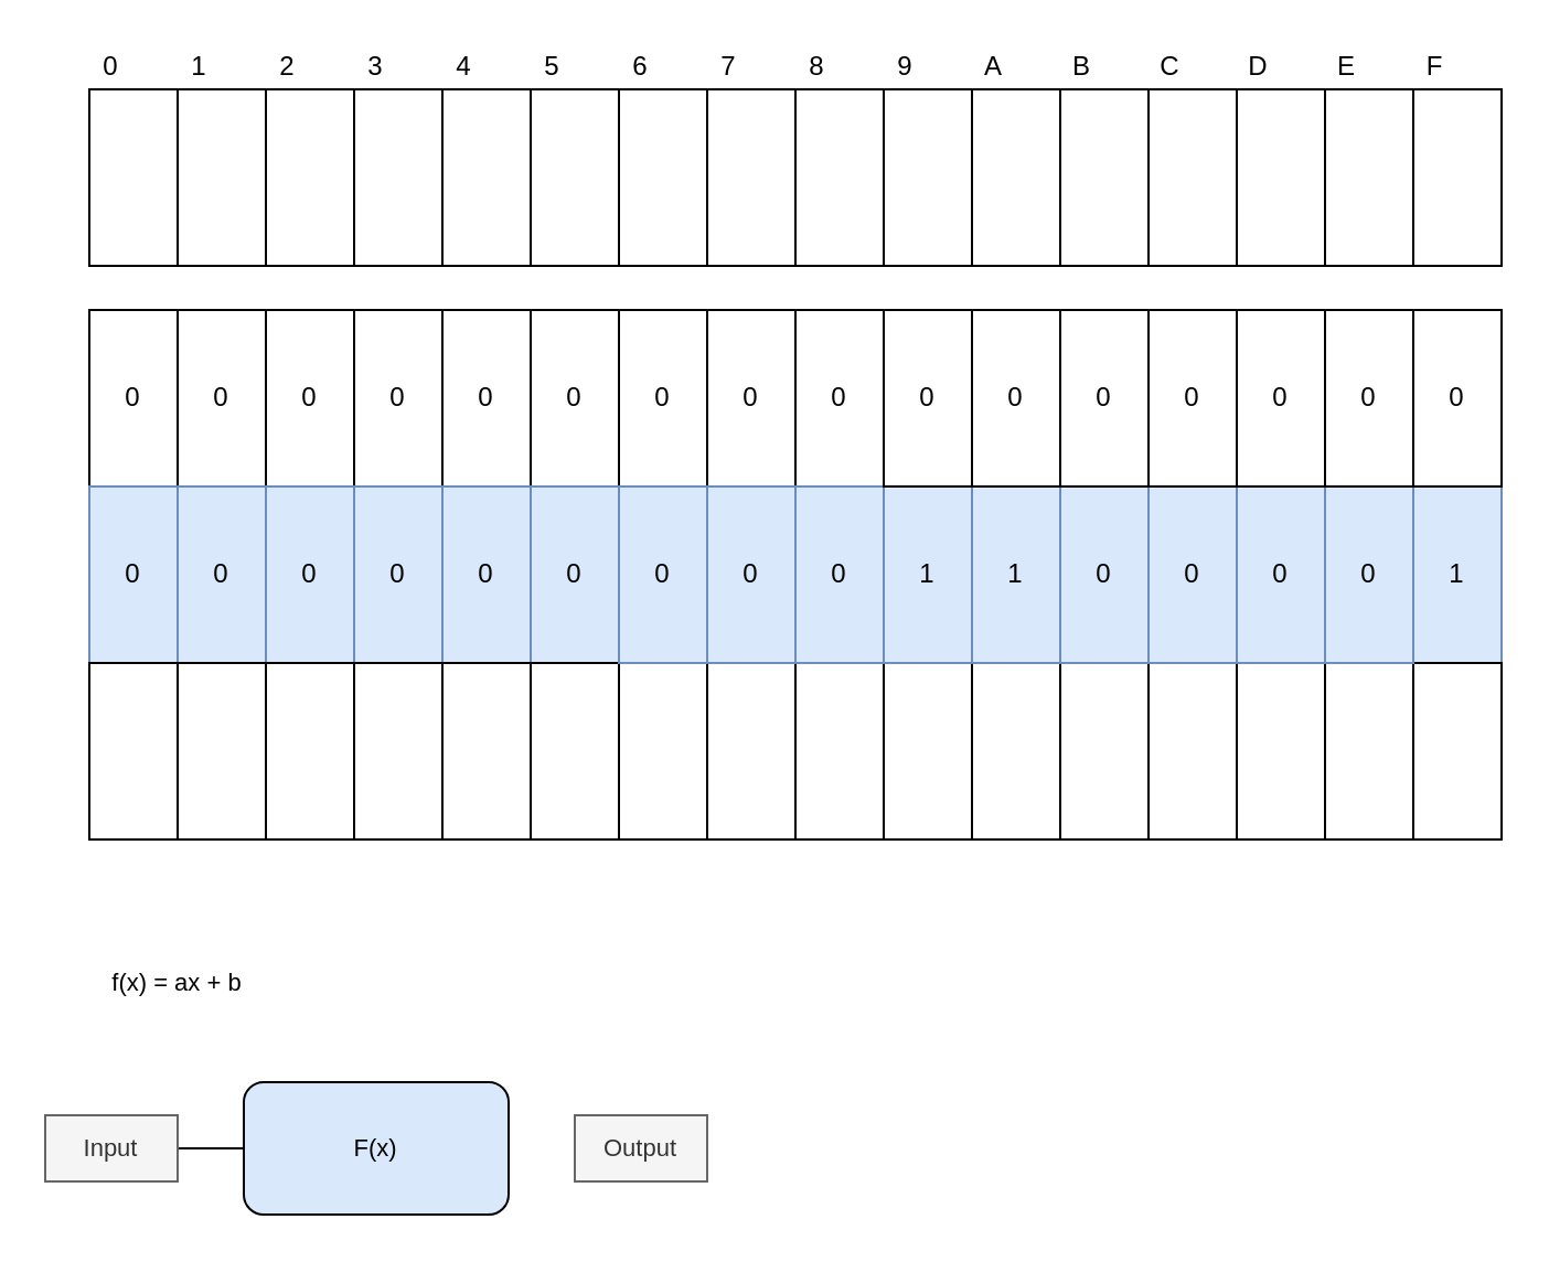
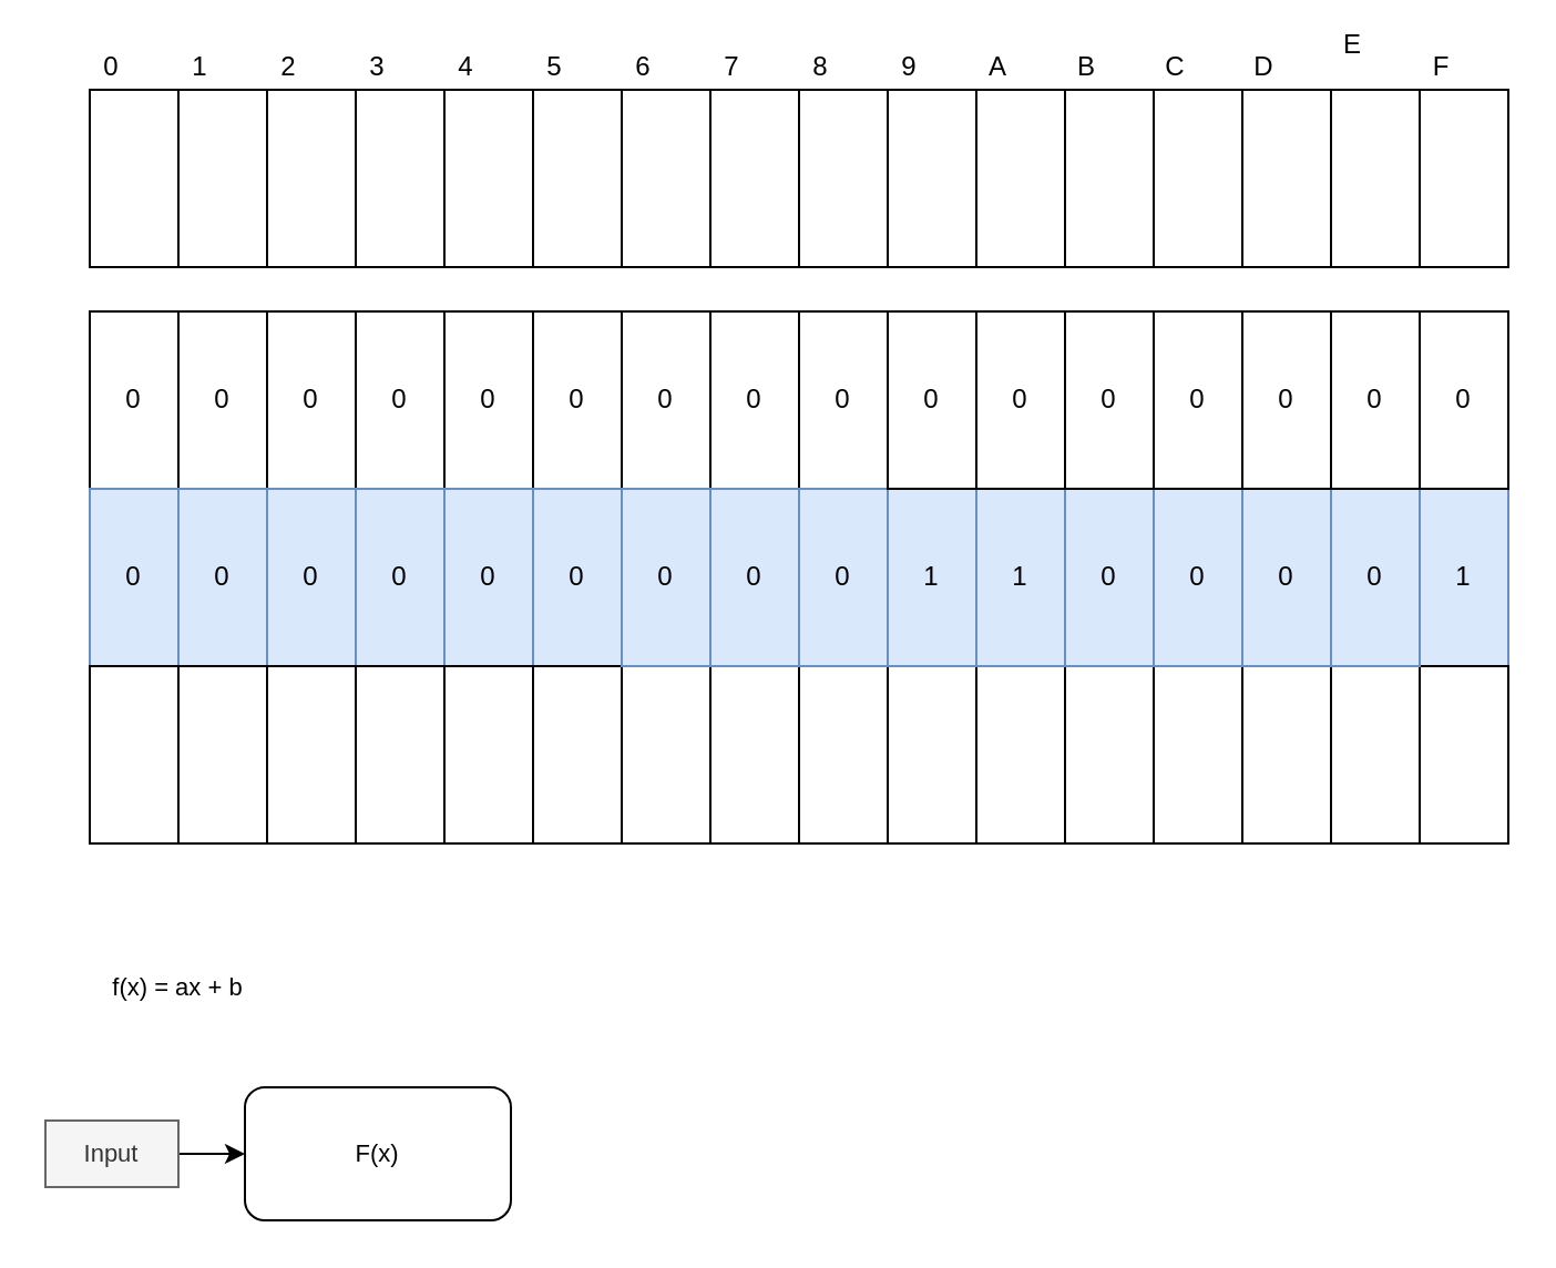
  <mxCell id="0" />
  <mxCell id="1" parent="0" />
  <mxCell id="2" value="" style="rounded=0;whiteSpace=wrap;html=1;" vertex="1" parent="1"><mxGeometry x="40" y="40" width="40" height="80" as="geometry" /></mxCell>
  <mxCell id="3" value="" style="rounded=0;whiteSpace=wrap;html=1;" vertex="1" parent="1"><mxGeometry x="80" y="40" width="40" height="80" as="geometry" /></mxCell>
  <mxCell id="4" value="" style="rounded=0;whiteSpace=wrap;html=1;" vertex="1" parent="1"><mxGeometry x="120" y="40" width="40" height="80" as="geometry" /></mxCell>
  <mxCell id="5" value="" style="rounded=0;whiteSpace=wrap;html=1;" vertex="1" parent="1"><mxGeometry x="160" y="40" width="40" height="80" as="geometry" /></mxCell>
  <mxCell id="6" value="" style="rounded=0;whiteSpace=wrap;html=1;" vertex="1" parent="1"><mxGeometry x="200" y="40" width="40" height="80" as="geometry" /></mxCell>
  <mxCell id="7" value="" style="rounded=0;whiteSpace=wrap;html=1;" vertex="1" parent="1"><mxGeometry x="240" y="40" width="40" height="80" as="geometry" /></mxCell>
  <mxCell id="8" value="" style="rounded=0;whiteSpace=wrap;html=1;" vertex="1" parent="1"><mxGeometry x="280" y="40" width="40" height="80" as="geometry" /></mxCell>
  <mxCell id="9" value="" style="rounded=0;whiteSpace=wrap;html=1;" vertex="1" parent="1"><mxGeometry x="320" y="40" width="40" height="80" as="geometry" /></mxCell>
  <mxCell id="10" value="" style="rounded=0;whiteSpace=wrap;html=1;" vertex="1" parent="1"><mxGeometry x="360" y="40" width="40" height="80" as="geometry" /></mxCell>
  <mxCell id="11" value="" style="rounded=0;whiteSpace=wrap;html=1;" vertex="1" parent="1"><mxGeometry x="400" y="40" width="40" height="80" as="geometry" /></mxCell>
  <mxCell id="12" value="" style="rounded=0;whiteSpace=wrap;html=1;" vertex="1" parent="1"><mxGeometry x="440" y="40" width="40" height="80" as="geometry" /></mxCell>
  <mxCell id="13" value="" style="rounded=0;whiteSpace=wrap;html=1;" vertex="1" parent="1"><mxGeometry x="480" y="40" width="40" height="80" as="geometry" /></mxCell>
  <mxCell id="14" value="" style="rounded=0;whiteSpace=wrap;html=1;" vertex="1" parent="1"><mxGeometry x="520" y="40" width="40" height="80" as="geometry" /></mxCell>
  <mxCell id="15" value="" style="rounded=0;whiteSpace=wrap;html=1;" vertex="1" parent="1"><mxGeometry x="560" y="40" width="40" height="80" as="geometry" /></mxCell>
  <mxCell id="16" value="" style="rounded=0;whiteSpace=wrap;html=1;" vertex="1" parent="1"><mxGeometry x="600" y="40" width="40" height="80" as="geometry" /></mxCell>
  <mxCell id="17" value="" style="rounded=0;whiteSpace=wrap;html=1;" vertex="1" parent="1"><mxGeometry x="640" y="40" width="40" height="80" as="geometry" /></mxCell>
  <mxCell id="18" value="0" style="rounded=0;whiteSpace=wrap;html=1;" vertex="1" parent="1"><mxGeometry x="40" y="140" width="40" height="80" as="geometry" /></mxCell>
  <mxCell id="19" value="0" style="rounded=0;whiteSpace=wrap;html=1;" vertex="1" parent="1"><mxGeometry x="80" y="140" width="40" height="80" as="geometry" /></mxCell>
  <mxCell id="20" value="0" style="rounded=0;whiteSpace=wrap;html=1;" vertex="1" parent="1"><mxGeometry x="120" y="140" width="40" height="80" as="geometry" /></mxCell>
  <mxCell id="21" value="0" style="rounded=0;whiteSpace=wrap;html=1;" vertex="1" parent="1"><mxGeometry x="160" y="140" width="40" height="80" as="geometry" /></mxCell>
  <mxCell id="22" value="0" style="rounded=0;whiteSpace=wrap;html=1;" vertex="1" parent="1"><mxGeometry x="200" y="140" width="40" height="80" as="geometry" /></mxCell>
  <mxCell id="23" value="0" style="rounded=0;whiteSpace=wrap;html=1;" vertex="1" parent="1"><mxGeometry x="240" y="140" width="40" height="80" as="geometry" /></mxCell>
  <mxCell id="24" value="0" style="rounded=0;whiteSpace=wrap;html=1;" vertex="1" parent="1"><mxGeometry x="280" y="140" width="40" height="80" as="geometry" /></mxCell>
  <mxCell id="25" value="0" style="rounded=0;whiteSpace=wrap;html=1;" vertex="1" parent="1"><mxGeometry x="320" y="140" width="40" height="80" as="geometry" /></mxCell>
  <mxCell id="26" value="0" style="rounded=0;whiteSpace=wrap;html=1;" vertex="1" parent="1"><mxGeometry x="360" y="140" width="40" height="80" as="geometry" /></mxCell>
  <mxCell id="27" value="0" style="rounded=0;whiteSpace=wrap;html=1;fillColor=#dae8fc;strokeColor=#6c8ebf;" vertex="1" parent="1"><mxGeometry x="40" y="220" width="40" height="80" as="geometry" /></mxCell>
  <mxCell id="28" value="0" style="rounded=0;whiteSpace=wrap;html=1;fillColor=#dae8fc;strokeColor=#6c8ebf;" vertex="1" parent="1"><mxGeometry x="80" y="220" width="40" height="80" as="geometry" /></mxCell>
  <mxCell id="29" value="0" style="rounded=0;whiteSpace=wrap;html=1;fillColor=#dae8fc;strokeColor=#6c8ebf;" vertex="1" parent="1"><mxGeometry x="120" y="220" width="40" height="80" as="geometry" /></mxCell>
  <mxCell id="30" value="0" style="rounded=0;whiteSpace=wrap;html=1;fillColor=#dae8fc;strokeColor=#6c8ebf;" vertex="1" parent="1"><mxGeometry x="160" y="220" width="40" height="80" as="geometry" /></mxCell>
  <mxCell id="31" value="0" style="rounded=0;whiteSpace=wrap;html=1;fillColor=#dae8fc;strokeColor=#6c8ebf;" vertex="1" parent="1"><mxGeometry x="200" y="220" width="40" height="80" as="geometry" /></mxCell>
  <mxCell id="32" value="0" style="rounded=0;whiteSpace=wrap;html=1;fillColor=#dae8fc;strokeColor=#6c8ebf;" vertex="1" parent="1"><mxGeometry x="240" y="220" width="40" height="80" as="geometry" /></mxCell>
  <mxCell id="33" value="1" style="rounded=0;whiteSpace=wrap;html=1;fillColor=#dae8fc;strokeColor=#6c8ebf;" vertex="1" parent="1"><mxGeometry x="640" y="220" width="40" height="80" as="geometry" /></mxCell>
  <mxCell id="34" value="" style="rounded=0;whiteSpace=wrap;html=1;" vertex="1" parent="1"><mxGeometry x="40" y="300" width="40" height="80" as="geometry" /></mxCell>
  <mxCell id="35" value="" style="rounded=0;whiteSpace=wrap;html=1;" vertex="1" parent="1"><mxGeometry x="80" y="300" width="40" height="80" as="geometry" /></mxCell>
  <mxCell id="36" value="" style="rounded=0;whiteSpace=wrap;html=1;" vertex="1" parent="1"><mxGeometry x="120" y="300" width="40" height="80" as="geometry" /></mxCell>
  <mxCell id="37" value="" style="rounded=0;whiteSpace=wrap;html=1;" vertex="1" parent="1"><mxGeometry x="160" y="300" width="40" height="80" as="geometry" /></mxCell>
  <mxCell id="38" value="" style="rounded=0;whiteSpace=wrap;html=1;" vertex="1" parent="1"><mxGeometry x="200" y="300" width="40" height="80" as="geometry" /></mxCell>
  <mxCell id="39" value="" style="rounded=0;whiteSpace=wrap;html=1;" vertex="1" parent="1"><mxGeometry x="240" y="300" width="40" height="80" as="geometry" /></mxCell>
  <mxCell id="40" value="" style="rounded=0;whiteSpace=wrap;html=1;" vertex="1" parent="1"><mxGeometry x="280" y="300" width="40" height="80" as="geometry" /></mxCell>
  <mxCell id="41" value="" style="rounded=0;whiteSpace=wrap;html=1;" vertex="1" parent="1"><mxGeometry x="320" y="300" width="40" height="80" as="geometry" /></mxCell>
  <mxCell id="42" value="" style="rounded=0;whiteSpace=wrap;html=1;" vertex="1" parent="1"><mxGeometry x="360" y="300" width="40" height="80" as="geometry" /></mxCell>
  <mxCell id="43" value="" style="rounded=0;whiteSpace=wrap;html=1;" vertex="1" parent="1"><mxGeometry x="400" y="300" width="40" height="80" as="geometry" /></mxCell>
  <mxCell id="44" value="" style="rounded=0;whiteSpace=wrap;html=1;" vertex="1" parent="1"><mxGeometry x="440" y="300" width="40" height="80" as="geometry" /></mxCell>
  <mxCell id="45" value="" style="rounded=0;whiteSpace=wrap;html=1;" vertex="1" parent="1"><mxGeometry x="480" y="300" width="40" height="80" as="geometry" /></mxCell>
  <mxCell id="46" value="" style="rounded=0;whiteSpace=wrap;html=1;" vertex="1" parent="1"><mxGeometry x="520" y="300" width="40" height="80" as="geometry" /></mxCell>
  <mxCell id="47" value="" style="rounded=0;whiteSpace=wrap;html=1;" vertex="1" parent="1"><mxGeometry x="560" y="300" width="40" height="80" as="geometry" /></mxCell>
  <mxCell id="48" value="" style="rounded=0;whiteSpace=wrap;html=1;" vertex="1" parent="1"><mxGeometry x="600" y="300" width="40" height="80" as="geometry" /></mxCell>
  <mxCell id="49" value="" style="rounded=0;whiteSpace=wrap;html=1;" vertex="1" parent="1"><mxGeometry x="640" y="300" width="40" height="80" as="geometry" /></mxCell>
  <mxCell id="50" value="0" style="text;html=1;strokeColor=none;fillColor=none;align=center;verticalAlign=middle;whiteSpace=wrap;rounded=0;" vertex="1" parent="1"><mxGeometry x="40" y="20" width="20" height="20" as="geometry" /></mxCell>
  <mxCell id="51" value="1" style="text;html=1;strokeColor=none;fillColor=none;align=center;verticalAlign=middle;whiteSpace=wrap;rounded=0;" vertex="1" parent="1"><mxGeometry x="80" y="20" width="20" height="20" as="geometry" /></mxCell>
  <mxCell id="52" value="2" style="text;html=1;strokeColor=none;fillColor=none;align=center;verticalAlign=middle;whiteSpace=wrap;rounded=0;" vertex="1" parent="1"><mxGeometry x="120" y="20" width="20" height="20" as="geometry" /></mxCell>
  <mxCell id="53" value="3" style="text;html=1;strokeColor=none;fillColor=none;align=center;verticalAlign=middle;whiteSpace=wrap;rounded=0;" vertex="1" parent="1"><mxGeometry x="160" y="20" width="20" height="20" as="geometry" /></mxCell>
  <mxCell id="54" value="4" style="text;html=1;strokeColor=none;fillColor=none;align=center;verticalAlign=middle;whiteSpace=wrap;rounded=0;" vertex="1" parent="1"><mxGeometry x="200" y="20" width="20" height="20" as="geometry" /></mxCell>
  <mxCell id="55" value="5" style="text;html=1;strokeColor=none;fillColor=none;align=center;verticalAlign=middle;whiteSpace=wrap;rounded=0;" vertex="1" parent="1"><mxGeometry x="240" y="20" width="20" height="20" as="geometry" /></mxCell>
  <mxCell id="56" value="6" style="text;html=1;strokeColor=none;fillColor=none;align=center;verticalAlign=middle;whiteSpace=wrap;rounded=0;" vertex="1" parent="1"><mxGeometry x="280" y="20" width="20" height="20" as="geometry" /></mxCell>
  <mxCell id="57" value="7" style="text;html=1;strokeColor=none;fillColor=none;align=center;verticalAlign=middle;whiteSpace=wrap;rounded=0;" vertex="1" parent="1"><mxGeometry x="320" y="20" width="20" height="20" as="geometry" /></mxCell>
  <mxCell id="58" value="8" style="text;html=1;strokeColor=none;fillColor=none;align=center;verticalAlign=middle;whiteSpace=wrap;rounded=0;" vertex="1" parent="1"><mxGeometry x="360" y="20" width="20" height="20" as="geometry" /></mxCell>
  <mxCell id="59" value="9" style="text;html=1;strokeColor=none;fillColor=none;align=center;verticalAlign=middle;whiteSpace=wrap;rounded=0;" vertex="1" parent="1"><mxGeometry x="400" y="20" width="20" height="20" as="geometry" /></mxCell>
  <mxCell id="60" value="A" style="text;html=1;strokeColor=none;fillColor=none;align=center;verticalAlign=middle;whiteSpace=wrap;rounded=0;" vertex="1" parent="1"><mxGeometry x="440" y="20" width="20" height="20" as="geometry" /></mxCell>
  <mxCell id="61" value="B" style="text;html=1;strokeColor=none;fillColor=none;align=center;verticalAlign=middle;whiteSpace=wrap;rounded=0;" vertex="1" parent="1"><mxGeometry x="480" y="20" width="20" height="20" as="geometry" /></mxCell>
  <mxCell id="62" value="C" style="text;html=1;strokeColor=none;fillColor=none;align=center;verticalAlign=middle;whiteSpace=wrap;rounded=0;" vertex="1" parent="1"><mxGeometry x="520" y="20" width="20" height="20" as="geometry" /></mxCell>
  <mxCell id="63" value="D" style="text;html=1;strokeColor=none;fillColor=none;align=center;verticalAlign=middle;whiteSpace=wrap;rounded=0;" vertex="1" parent="1"><mxGeometry x="560" y="20" width="20" height="20" as="geometry" /></mxCell>
- <mxCell id="64" value="E" style="text;html=1;strokeColor=none;fillColor=none;align=center;verticalAlign=middle;whiteSpace=wrap;rounded=0;" vertex="1" parent="1"><mxGeometry x="600" y="20" width="20" height="20" as="geometry" /></mxCell>
+ <mxCell id="64" value="E" style="text;html=1;strokeColor=none;fillColor=none;align=center;verticalAlign=middle;whiteSpace=wrap;rounded=0;" vertex="1" parent="1"><mxGeometry x="600" y="10" width="20" height="20" as="geometry" /></mxCell>
  <mxCell id="65" value="F" style="text;html=1;strokeColor=none;fillColor=none;align=center;verticalAlign=middle;whiteSpace=wrap;rounded=0;" vertex="1" parent="1"><mxGeometry x="640" y="20" width="20" height="20" as="geometry" /></mxCell>
  <mxCell id="66" value="f(x) = ax + b" style="text;html=1;strokeColor=none;fillColor=none;align=center;verticalAlign=middle;whiteSpace=wrap;rounded=0;fontSize=11;" vertex="1" parent="1"><mxGeometry x="40" y="430" width="80" height="30" as="geometry" /></mxCell>
- <mxCell id="67" value="" style="edgeStyle=orthogonalEdgeStyle;rounded=0;orthogonalLoop=1;jettySize=auto;html=1;fontSize=11;endArrow=none;" edge="1" parent="1" source="68" target="69"><mxGeometry relative="1" as="geometry" /></mxCell>
+ <mxCell id="67" value="" style="edgeStyle=orthogonalEdgeStyle;rounded=0;orthogonalLoop=1;jettySize=auto;html=1;fontSize=11;" edge="1" parent="1" source="68" target="69"><mxGeometry relative="1" as="geometry" /></mxCell>
  <mxCell id="68" value="Input" style="text;html=1;align=center;verticalAlign=middle;whiteSpace=wrap;rounded=0;fontSize=11;fillColor=#f5f5f5;fontColor=#333333;strokeColor=#666666;" vertex="1" parent="1"><mxGeometry x="20" y="505" width="60" height="30" as="geometry" /></mxCell>
- <mxCell id="69" value="F(x)" style="rounded=1;whiteSpace=wrap;html=1;fontSize=11;fillColor=#dae8fc;" vertex="1" parent="1"><mxGeometry x="110" y="490" width="120" height="60" as="geometry" /></mxCell>
- <mxCell id="70" value="Output" style="text;html=1;align=center;verticalAlign=middle;whiteSpace=wrap;rounded=0;fontSize=11;fillColor=#f5f5f5;fontColor=#333333;strokeColor=#666666;" vertex="1" parent="1"><mxGeometry x="260" y="505" width="60" height="30" as="geometry" /></mxCell>
+ <mxCell id="69" value="F(x)" style="rounded=1;whiteSpace=wrap;html=1;fontSize=11;" vertex="1" parent="1"><mxGeometry x="110" y="490" width="120" height="60" as="geometry" /></mxCell>
  <mxCell id="71" value="0" style="rounded=0;whiteSpace=wrap;html=1;fillColor=#dae8fc;strokeColor=#6c8ebf;" vertex="1" parent="1"><mxGeometry x="600" y="220" width="40" height="80" as="geometry" /></mxCell>
  <mxCell id="72" value="0" style="rounded=0;whiteSpace=wrap;html=1;fillColor=#dae8fc;strokeColor=#6c8ebf;" vertex="1" parent="1"><mxGeometry x="560" y="220" width="40" height="80" as="geometry" /></mxCell>
  <mxCell id="73" value="0" style="rounded=0;whiteSpace=wrap;html=1;fillColor=#dae8fc;strokeColor=#6c8ebf;" vertex="1" parent="1"><mxGeometry x="280" y="220" width="40" height="80" as="geometry" /></mxCell>
  <mxCell id="74" value="0" style="rounded=0;whiteSpace=wrap;html=1;fillColor=#dae8fc;strokeColor=#6c8ebf;" vertex="1" parent="1"><mxGeometry x="320" y="220" width="40" height="80" as="geometry" /></mxCell>
  <mxCell id="75" value="0" style="rounded=0;whiteSpace=wrap;html=1;fillColor=#dae8fc;strokeColor=#6c8ebf;" vertex="1" parent="1"><mxGeometry x="360" y="220" width="40" height="80" as="geometry" /></mxCell>
  <mxCell id="76" value="1" style="rounded=0;whiteSpace=wrap;html=1;fillColor=#dae8fc;strokeColor=#6c8ebf;" vertex="1" parent="1"><mxGeometry x="400" y="220" width="40" height="80" as="geometry" /></mxCell>
  <mxCell id="77" value="1" style="rounded=0;whiteSpace=wrap;html=1;fillColor=#dae8fc;strokeColor=#6c8ebf;" vertex="1" parent="1"><mxGeometry x="440" y="220" width="40" height="80" as="geometry" /></mxCell>
  <mxCell id="78" value="0" style="rounded=0;whiteSpace=wrap;html=1;fillColor=#dae8fc;strokeColor=#6c8ebf;" vertex="1" parent="1"><mxGeometry x="480" y="220" width="40" height="80" as="geometry" /></mxCell>
  <mxCell id="79" value="0" style="rounded=0;whiteSpace=wrap;html=1;fillColor=#dae8fc;strokeColor=#6c8ebf;" vertex="1" parent="1"><mxGeometry x="520" y="220" width="40" height="80" as="geometry" /></mxCell>
  <mxCell id="80" value="0" style="rounded=0;whiteSpace=wrap;html=1;" vertex="1" parent="1"><mxGeometry x="400" y="140" width="40" height="80" as="geometry" /></mxCell>
  <mxCell id="81" value="0" style="rounded=0;whiteSpace=wrap;html=1;" vertex="1" parent="1"><mxGeometry x="440" y="140" width="40" height="80" as="geometry" /></mxCell>
  <mxCell id="82" value="0" style="rounded=0;whiteSpace=wrap;html=1;" vertex="1" parent="1"><mxGeometry x="480" y="140" width="40" height="80" as="geometry" /></mxCell>
  <mxCell id="83" value="0" style="rounded=0;whiteSpace=wrap;html=1;" vertex="1" parent="1"><mxGeometry x="520" y="140" width="40" height="80" as="geometry" /></mxCell>
  <mxCell id="84" value="0" style="rounded=0;whiteSpace=wrap;html=1;" vertex="1" parent="1"><mxGeometry x="560" y="140" width="40" height="80" as="geometry" /></mxCell>
  <mxCell id="85" value="0" style="rounded=0;whiteSpace=wrap;html=1;" vertex="1" parent="1"><mxGeometry x="600" y="140" width="40" height="80" as="geometry" /></mxCell>
  <mxCell id="86" value="0" style="rounded=0;whiteSpace=wrap;html=1;" vertex="1" parent="1"><mxGeometry x="640" y="140" width="40" height="80" as="geometry" /></mxCell>
